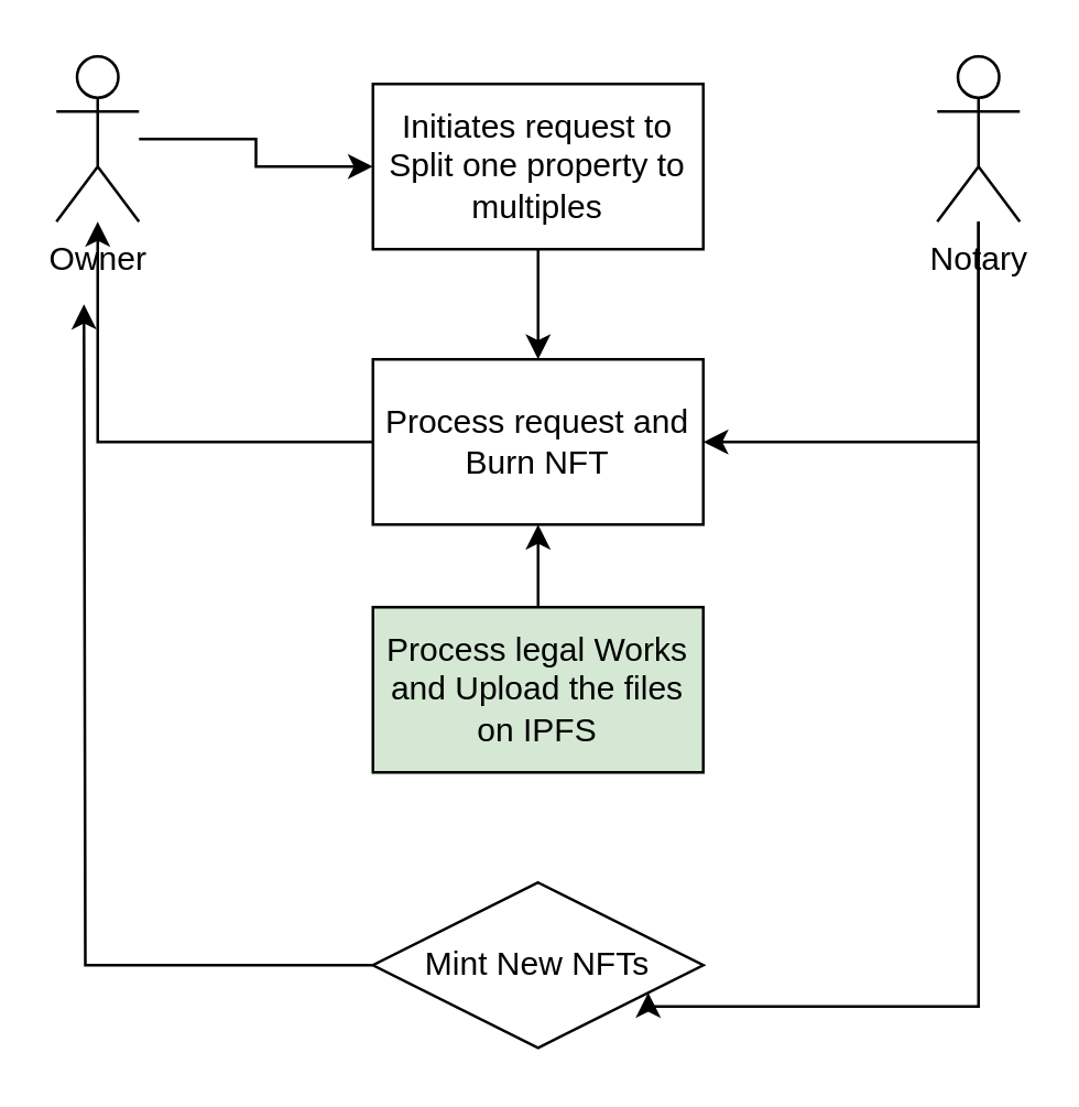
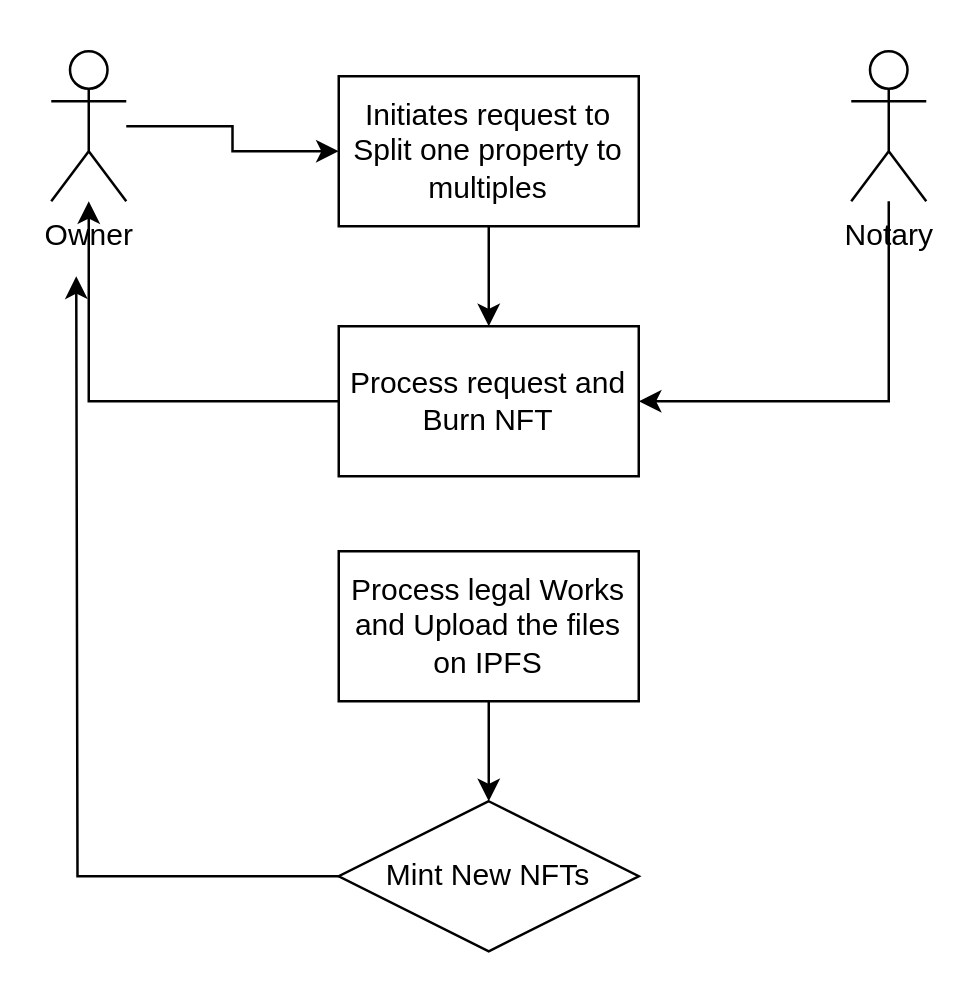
  <mxCell id="0" />
  <mxCell id="1" parent="0" />
  <mxCell id="2" style="edgeStyle=orthogonalEdgeStyle;rounded=0;orthogonalLoop=1;jettySize=auto;html=1;" edge="1" parent="1" source="3" target="5"><mxGeometry relative="1" as="geometry" /></mxCell>
  <mxCell id="3" value="Owner" style="shape=umlActor;verticalLabelPosition=bottom;verticalAlign=top;html=1;outlineConnect=0;" vertex="1" parent="1"><mxGeometry x="20" y="20" width="30" height="60" as="geometry" /></mxCell>
  <mxCell id="4" style="edgeStyle=orthogonalEdgeStyle;rounded=0;orthogonalLoop=1;jettySize=auto;html=1;" edge="1" parent="1" source="5" target="10"><mxGeometry relative="1" as="geometry"><mxPoint x="195" y="160" as="targetPoint" /></mxGeometry></mxCell>
  <mxCell id="5" value="Initiates request to Split one property to multiples" style="rounded=0;whiteSpace=wrap;html=1;" vertex="1" parent="1"><mxGeometry x="135" y="30" width="120" height="60" as="geometry" /></mxCell>
  <mxCell id="6" style="edgeStyle=orthogonalEdgeStyle;rounded=0;orthogonalLoop=1;jettySize=auto;html=1;" edge="1" parent="1" source="8" target="10"><mxGeometry relative="1" as="geometry"><Array as="points"><mxPoint x="355" y="160" /></Array></mxGeometry></mxCell>
- <mxCell id="7" style="edgeStyle=orthogonalEdgeStyle;rounded=0;orthogonalLoop=1;jettySize=auto;html=1;entryX=1;entryY=0.75;entryDx=0;entryDy=0;" edge="1" parent="1" source="8" target="14"><mxGeometry relative="1" as="geometry"><Array as="points"><mxPoint x="355" y="365" /></Array></mxGeometry></mxCell>
  <mxCell id="8" value="Notary" style="shape=umlActor;verticalLabelPosition=bottom;verticalAlign=top;html=1;outlineConnect=0;" vertex="1" parent="1"><mxGeometry x="340" y="20" width="30" height="60" as="geometry" /></mxCell>
  <mxCell id="9" style="edgeStyle=orthogonalEdgeStyle;rounded=0;orthogonalLoop=1;jettySize=auto;html=1;" edge="1" parent="1" source="10" target="3"><mxGeometry relative="1" as="geometry"><mxPoint x="195" y="250" as="targetPoint" /></mxGeometry></mxCell>
  <mxCell id="10" value="Process request and Burn NFT" style="rounded=0;whiteSpace=wrap;html=1;" vertex="1" parent="1"><mxGeometry x="135" y="130" width="120" height="60" as="geometry" /></mxCell>
- <mxCell id="11" style="edgeStyle=orthogonalEdgeStyle;rounded=0;orthogonalLoop=1;jettySize=auto;html=1;" edge="1" parent="1" source="12" target="10"><mxGeometry relative="1" as="geometry"><mxPoint x="195" y="350" as="targetPoint" /></mxGeometry></mxCell>
- <mxCell id="12" value="Process legal Works and Upload the files on IPFS" style="rounded=0;whiteSpace=wrap;html=1;fillColor=#d5e8d4;" vertex="1" parent="1"><mxGeometry x="135" y="220" width="120" height="60" as="geometry" /></mxCell>
+ <mxCell id="11" style="edgeStyle=orthogonalEdgeStyle;rounded=0;orthogonalLoop=1;jettySize=auto;html=1;" edge="1" parent="1" source="12" target="14"><mxGeometry relative="1" as="geometry"><mxPoint x="195" y="350" as="targetPoint" /></mxGeometry></mxCell>
+ <mxCell id="12" value="Process legal Works and Upload the files on IPFS" style="rounded=0;whiteSpace=wrap;html=1;" vertex="1" parent="1"><mxGeometry x="135" y="220" width="120" height="60" as="geometry" /></mxCell>
  <mxCell id="13" style="edgeStyle=orthogonalEdgeStyle;rounded=0;orthogonalLoop=1;jettySize=auto;html=1;" edge="1" parent="1" source="14"><mxGeometry relative="1" as="geometry"><mxPoint x="30" y="110" as="targetPoint" /></mxGeometry></mxCell>
  <mxCell id="14" value="Mint New NFTs" style="rhombus;whiteSpace=wrap;html=1;" vertex="1" parent="1"><mxGeometry x="135" y="320" width="120" height="60" as="geometry" /></mxCell>
